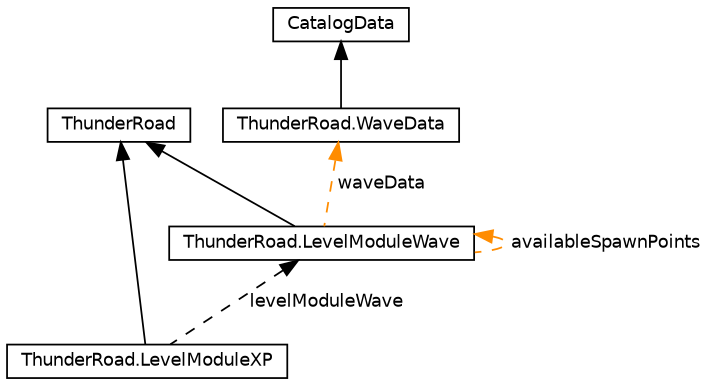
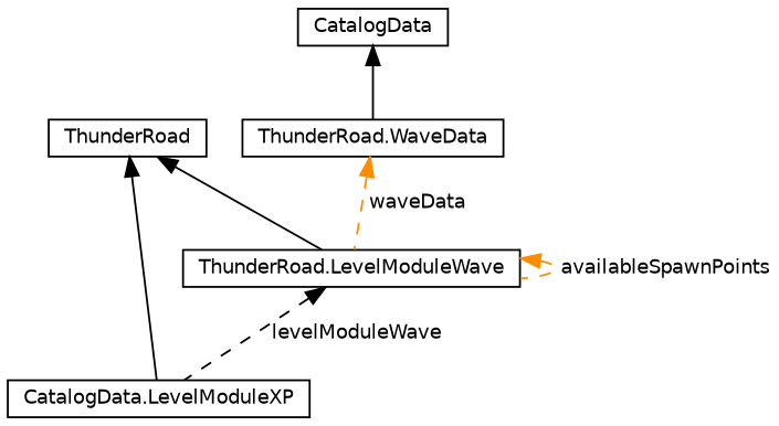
  digraph {
    node [color=black fillcolor=white fontname=Helvetica fontsize=10 shape=record style=filled]
    edge [color=black dir=back fontname=Helvetica fontsize=10 labelfontname=Helvetica labelfontsize=10 style=solid]
-   n1 [height=0.2 label="ThunderRoad.LevelModuleXP" width=0.4]
+   n1 [height=0.2 label="CatalogData.LevelModuleXP" width=0.4]
    n2 [height=0.2 label=ThunderRoad width=0.4]
    n3 [height=0.2 label="ThunderRoad.LevelModuleWave" width=0.4]
    n4 [height=0.2 label="ThunderRoad.WaveData" width=0.4]
    n5 [height=0.2 label=CatalogData width=0.4]
    n2 -> n1
    n2 -> n3
    n3 -> n1 [label=" levelModuleWave" style=dashed]
    n3 -> n3 [color=darkorange label=" availableSpawnPoints" style=dashed]
    n4 -> n3 [color=darkorange label=" waveData" style=dashed]
    n5 -> n4
  }
